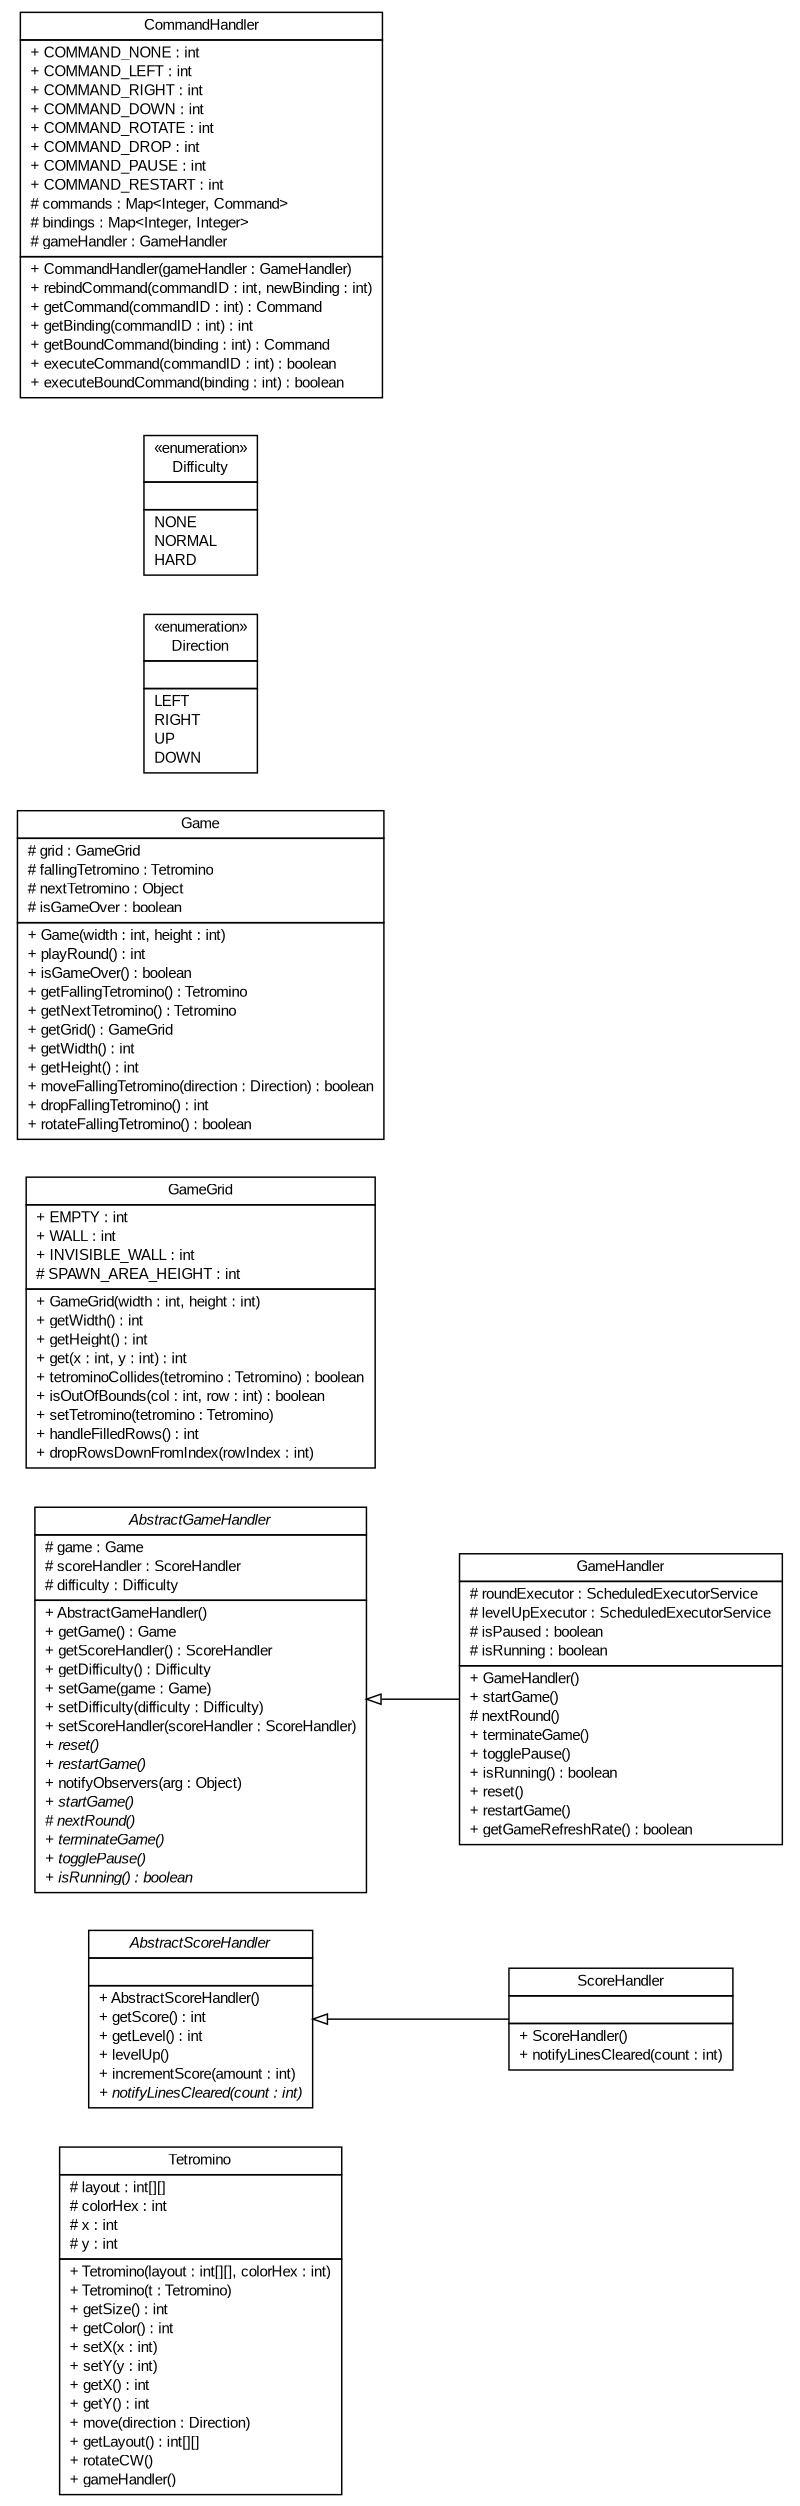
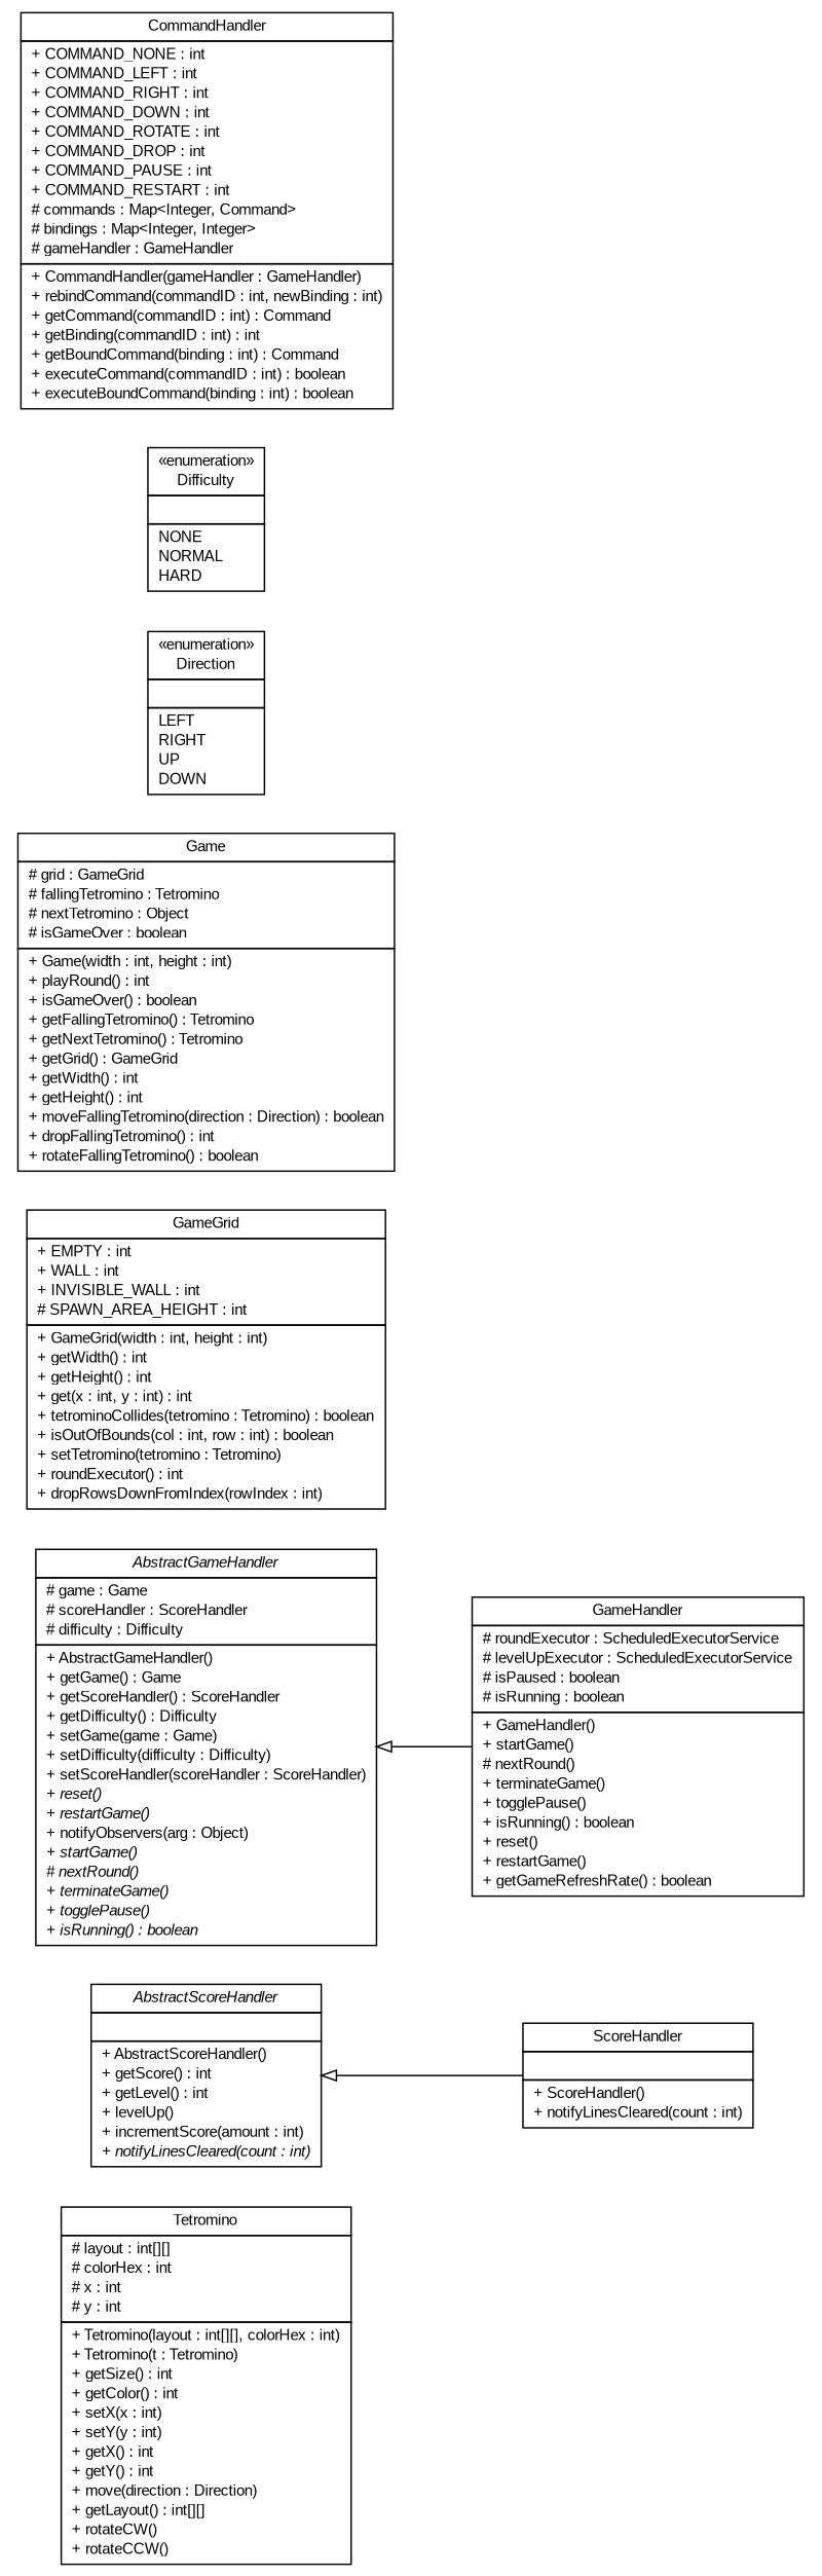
  digraph {
    nodesep=0.25
    rankdir=LR
    ranksep=0.5
    node [fontcolor=black fontname=arial fontsize=10.0 shape=plaintext]
    edge [arrowtail=empty dir=back fontname=arial fontsize=10 headport=p labelfontname=arial labelfontsize=10 tailport=p]
-   n1 [label=<<table title="com.github.tilastokeskus.matertis.core.Tetromino" border="0" cellborder="1" cellspacing="0" cellpadding="2" port="p" href="./Tetromino.html"> 		<tr><td><table border="0" cellspacing="0" cellpadding="1"> <tr><td align="center" balign="center"> Tetromino </td></tr> 		</table></td></tr> 		<tr><td><table border="0" cellspacing="0" cellpadding="1"> <tr><td align="left" balign="left"> # layout : int[][] </td></tr> <tr><td align="left" balign="left"> # colorHex : int </td></tr> <tr><td align="left" balign="left"> # x : int </td></tr> <tr><td align="left" balign="left"> # y : int </td></tr> 		</table></td></tr> 		<tr><td><table border="0" cellspacing="0" cellpadding="1"> <tr><td align="left" balign="left"> + Tetromino(layout : int[][], colorHex : int) </td></tr> <tr><td align="left" balign="left"> + Tetromino(t : Tetromino) </td></tr> <tr><td align="left" balign="left"> + getSize() : int </td></tr> <tr><td align="left" balign="left"> + getColor() : int </td></tr> <tr><td align="left" balign="left"> + setX(x : int) </td></tr> <tr><td align="left" balign="left"> + setY(y : int) </td></tr> <tr><td align="left" balign="left"> + getX() : int </td></tr> <tr><td align="left" balign="left"> + getY() : int </td></tr> <tr><td align="left" balign="left"> + move(direction : Direction) </td></tr> <tr><td align="left" balign="left"> + getLayout() : int[][] </td></tr> <tr><td align="left" balign="left"> + rotateCW() </td></tr> <tr><td align="left" balign="left"> + gameHandler() </td></tr> 		</table></td></tr> 		</table>>]
+   n1 [label=<<table title="com.github.tilastokeskus.matertis.core.Tetromino" border="0" cellborder="1" cellspacing="0" cellpadding="2" port="p" href="./Tetromino.html"> 		<tr><td><table border="0" cellspacing="0" cellpadding="1"> <tr><td align="center" balign="center"> Tetromino </td></tr> 		</table></td></tr> 		<tr><td><table border="0" cellspacing="0" cellpadding="1"> <tr><td align="left" balign="left"> # layout : int[][] </td></tr> <tr><td align="left" balign="left"> # colorHex : int </td></tr> <tr><td align="left" balign="left"> # x : int </td></tr> <tr><td align="left" balign="left"> # y : int </td></tr> 		</table></td></tr> 		<tr><td><table border="0" cellspacing="0" cellpadding="1"> <tr><td align="left" balign="left"> + Tetromino(layout : int[][], colorHex : int) </td></tr> <tr><td align="left" balign="left"> + Tetromino(t : Tetromino) </td></tr> <tr><td align="left" balign="left"> + getSize() : int </td></tr> <tr><td align="left" balign="left"> + getColor() : int </td></tr> <tr><td align="left" balign="left"> + setX(x : int) </td></tr> <tr><td align="left" balign="left"> + setY(y : int) </td></tr> <tr><td align="left" balign="left"> + getX() : int </td></tr> <tr><td align="left" balign="left"> + getY() : int </td></tr> <tr><td align="left" balign="left"> + move(direction : Direction) </td></tr> <tr><td align="left" balign="left"> + getLayout() : int[][] </td></tr> <tr><td align="left" balign="left"> + rotateCW() </td></tr> <tr><td align="left" balign="left"> + rotateCCW() </td></tr> 		</table></td></tr> 		</table>>]
    n2 [label=<<table title="com.github.tilastokeskus.matertis.core.ScoreHandler" border="0" cellborder="1" cellspacing="0" cellpadding="2" port="p" href="./ScoreHandler.html"> 		<tr><td><table border="0" cellspacing="0" cellpadding="1"> <tr><td align="center" balign="center"> ScoreHandler </td></tr> 		</table></td></tr> 		<tr><td><table border="0" cellspacing="0" cellpadding="1"> <tr><td align="left" balign="left">  </td></tr> 		</table></td></tr> 		<tr><td><table border="0" cellspacing="0" cellpadding="1"> <tr><td align="left" balign="left"> + ScoreHandler() </td></tr> <tr><td align="left" balign="left"> + notifyLinesCleared(count : int) </td></tr> 		</table></td></tr> 		</table>>]
    n3 [label=<<table title="com.github.tilastokeskus.matertis.core.GameHandler" border="0" cellborder="1" cellspacing="0" cellpadding="2" port="p" href="./GameHandler.html"> 		<tr><td><table border="0" cellspacing="0" cellpadding="1"> <tr><td align="center" balign="center"> GameHandler </td></tr> 		</table></td></tr> 		<tr><td><table border="0" cellspacing="0" cellpadding="1"> <tr><td align="left" balign="left"> # roundExecutor : ScheduledExecutorService </td></tr> <tr><td align="left" balign="left"> # levelUpExecutor : ScheduledExecutorService </td></tr> <tr><td align="left" balign="left"> # isPaused : boolean </td></tr> <tr><td align="left" balign="left"> # isRunning : boolean </td></tr> 		</table></td></tr> 		<tr><td><table border="0" cellspacing="0" cellpadding="1"> <tr><td align="left" balign="left"> + GameHandler() </td></tr> <tr><td align="left" balign="left"> + startGame() </td></tr> <tr><td align="left" balign="left"> # nextRound() </td></tr> <tr><td align="left" balign="left"> + terminateGame() </td></tr> <tr><td align="left" balign="left"> + togglePause() </td></tr> <tr><td align="left" balign="left"> + isRunning() : boolean </td></tr> <tr><td align="left" balign="left"> + reset() </td></tr> <tr><td align="left" balign="left"> + restartGame() </td></tr> <tr><td align="left" balign="left"> + getGameRefreshRate() : boolean </td></tr> 		</table></td></tr> 		</table>>]
-   n4 [label=<<table title="com.github.tilastokeskus.matertis.core.GameGrid" border="0" cellborder="1" cellspacing="0" cellpadding="2" port="p" href="./GameGrid.html"> 		<tr><td><table border="0" cellspacing="0" cellpadding="1"> <tr><td align="center" balign="center"> GameGrid </td></tr> 		</table></td></tr> 		<tr><td><table border="0" cellspacing="0" cellpadding="1"> <tr><td align="left" balign="left"> + EMPTY : int </td></tr> <tr><td align="left" balign="left"> + WALL : int </td></tr> <tr><td align="left" balign="left"> + INVISIBLE_WALL : int </td></tr> <tr><td align="left" balign="left"> # SPAWN_AREA_HEIGHT : int </td></tr> 		</table></td></tr> 		<tr><td><table border="0" cellspacing="0" cellpadding="1"> <tr><td align="left" balign="left"> + GameGrid(width : int, height : int) </td></tr> <tr><td align="left" balign="left"> + getWidth() : int </td></tr> <tr><td align="left" balign="left"> + getHeight() : int </td></tr> <tr><td align="left" balign="left"> + get(x : int, y : int) : int </td></tr> <tr><td align="left" balign="left"> + tetrominoCollides(tetromino : Tetromino) : boolean </td></tr> <tr><td align="left" balign="left"> + isOutOfBounds(col : int, row : int) : boolean </td></tr> <tr><td align="left" balign="left"> + setTetromino(tetromino : Tetromino) </td></tr> <tr><td align="left" balign="left"> + handleFilledRows() : int </td></tr> <tr><td align="left" balign="left"> + dropRowsDownFromIndex(rowIndex : int) </td></tr> 		</table></td></tr> 		</table>>]
+   n4 [label=<<table title="com.github.tilastokeskus.matertis.core.GameGrid" border="0" cellborder="1" cellspacing="0" cellpadding="2" port="p" href="./GameGrid.html"> 		<tr><td><table border="0" cellspacing="0" cellpadding="1"> <tr><td align="center" balign="center"> GameGrid </td></tr> 		</table></td></tr> 		<tr><td><table border="0" cellspacing="0" cellpadding="1"> <tr><td align="left" balign="left"> + EMPTY : int </td></tr> <tr><td align="left" balign="left"> + WALL : int </td></tr> <tr><td align="left" balign="left"> + INVISIBLE_WALL : int </td></tr> <tr><td align="left" balign="left"> # SPAWN_AREA_HEIGHT : int </td></tr> 		</table></td></tr> 		<tr><td><table border="0" cellspacing="0" cellpadding="1"> <tr><td align="left" balign="left"> + GameGrid(width : int, height : int) </td></tr> <tr><td align="left" balign="left"> + getWidth() : int </td></tr> <tr><td align="left" balign="left"> + getHeight() : int </td></tr> <tr><td align="left" balign="left"> + get(x : int, y : int) : int </td></tr> <tr><td align="left" balign="left"> + tetrominoCollides(tetromino : Tetromino) : boolean </td></tr> <tr><td align="left" balign="left"> + isOutOfBounds(col : int, row : int) : boolean </td></tr> <tr><td align="left" balign="left"> + setTetromino(tetromino : Tetromino) </td></tr> <tr><td align="left" balign="left"> + roundExecutor() : int </td></tr> <tr><td align="left" balign="left"> + dropRowsDownFromIndex(rowIndex : int) </td></tr> 		</table></td></tr> 		</table>>]
    n5 [label=<<table title="com.github.tilastokeskus.matertis.core.Game" border="0" cellborder="1" cellspacing="0" cellpadding="2" port="p" href="./Game.html"> 		<tr><td><table border="0" cellspacing="0" cellpadding="1"> <tr><td align="center" balign="center"> Game </td></tr> 		</table></td></tr> 		<tr><td><table border="0" cellspacing="0" cellpadding="1"> <tr><td align="left" balign="left"> # grid : GameGrid </td></tr> <tr><td align="left" balign="left"> # fallingTetromino : Tetromino </td></tr> <tr><td align="left" balign="left"> # nextTetromino : Object </td></tr> <tr><td align="left" balign="left"> # isGameOver : boolean </td></tr> 		</table></td></tr> 		<tr><td><table border="0" cellspacing="0" cellpadding="1"> <tr><td align="left" balign="left"> + Game(width : int, height : int) </td></tr> <tr><td align="left" balign="left"> + playRound() : int </td></tr> <tr><td align="left" balign="left"> + isGameOver() : boolean </td></tr> <tr><td align="left" balign="left"> + getFallingTetromino() : Tetromino </td></tr> <tr><td align="left" balign="left"> + getNextTetromino() : Tetromino </td></tr> <tr><td align="left" balign="left"> + getGrid() : GameGrid </td></tr> <tr><td align="left" balign="left"> + getWidth() : int </td></tr> <tr><td align="left" balign="left"> + getHeight() : int </td></tr> <tr><td align="left" balign="left"> + moveFallingTetromino(direction : Direction) : boolean </td></tr> <tr><td align="left" balign="left"> + dropFallingTetromino() : int </td></tr> <tr><td align="left" balign="left"> + rotateFallingTetromino() : boolean </td></tr> 		</table></td></tr> 		</table>>]
    n6 [label=<<table title="com.github.tilastokeskus.matertis.core.Direction" border="0" cellborder="1" cellspacing="0" cellpadding="2" port="p" href="./Direction.html"> 		<tr><td><table border="0" cellspacing="0" cellpadding="1"> <tr><td align="center" balign="center"> &#171;enumeration&#187; </td></tr> <tr><td align="center" balign="center"> Direction </td></tr> 		</table></td></tr> 		<tr><td><table border="0" cellspacing="0" cellpadding="1"> <tr><td align="left" balign="left">  </td></tr> 		</table></td></tr> 		<tr><td><table border="0" cellspacing="0" cellpadding="1"> <tr><td align="left" balign="left"> LEFT </td></tr> <tr><td align="left" balign="left"> RIGHT </td></tr> <tr><td align="left" balign="left"> UP </td></tr> <tr><td align="left" balign="left"> DOWN </td></tr> 		</table></td></tr> 		</table>>]
    n7 [label=<<table title="com.github.tilastokeskus.matertis.core.Difficulty" border="0" cellborder="1" cellspacing="0" cellpadding="2" port="p" href="./Difficulty.html"> 		<tr><td><table border="0" cellspacing="0" cellpadding="1"> <tr><td align="center" balign="center"> &#171;enumeration&#187; </td></tr> <tr><td align="center" balign="center"> Difficulty </td></tr> 		</table></td></tr> 		<tr><td><table border="0" cellspacing="0" cellpadding="1"> <tr><td align="left" balign="left">  </td></tr> 		</table></td></tr> 		<tr><td><table border="0" cellspacing="0" cellpadding="1"> <tr><td align="left" balign="left"> NONE </td></tr> <tr><td align="left" balign="left"> NORMAL </td></tr> <tr><td align="left" balign="left"> HARD </td></tr> 		</table></td></tr> 		</table>>]
    n8 [label=<<table title="com.github.tilastokeskus.matertis.core.CommandHandler" border="0" cellborder="1" cellspacing="0" cellpadding="2" port="p" href="./CommandHandler.html"> 		<tr><td><table border="0" cellspacing="0" cellpadding="1"> <tr><td align="center" balign="center"> CommandHandler </td></tr> 		</table></td></tr> 		<tr><td><table border="0" cellspacing="0" cellpadding="1"> <tr><td align="left" balign="left"> + COMMAND_NONE : int </td></tr> <tr><td align="left" balign="left"> + COMMAND_LEFT : int </td></tr> <tr><td align="left" balign="left"> + COMMAND_RIGHT : int </td></tr> <tr><td align="left" balign="left"> + COMMAND_DOWN : int </td></tr> <tr><td align="left" balign="left"> + COMMAND_ROTATE : int </td></tr> <tr><td align="left" balign="left"> + COMMAND_DROP : int </td></tr> <tr><td align="left" balign="left"> + COMMAND_PAUSE : int </td></tr> <tr><td align="left" balign="left"> + COMMAND_RESTART : int </td></tr> <tr><td align="left" balign="left"> # commands : Map&lt;Integer, Command&gt; </td></tr> <tr><td align="left" balign="left"> # bindings : Map&lt;Integer, Integer&gt; </td></tr> <tr><td align="left" balign="left"> # gameHandler : GameHandler </td></tr> 		</table></td></tr> 		<tr><td><table border="0" cellspacing="0" cellpadding="1"> <tr><td align="left" balign="left"> + CommandHandler(gameHandler : GameHandler) </td></tr> <tr><td align="left" balign="left"> + rebindCommand(commandID : int, newBinding : int) </td></tr> <tr><td align="left" balign="left"> + getCommand(commandID : int) : Command </td></tr> <tr><td align="left" balign="left"> + getBinding(commandID : int) : int </td></tr> <tr><td align="left" balign="left"> + getBoundCommand(binding : int) : Command </td></tr> <tr><td align="left" balign="left"> + executeCommand(commandID : int) : boolean </td></tr> <tr><td align="left" balign="left"> + executeBoundCommand(binding : int) : boolean </td></tr> 		</table></td></tr> 		</table>>]
    n9 [label=<<table title="com.github.tilastokeskus.matertis.core.AbstractScoreHandler" border="0" cellborder="1" cellspacing="0" cellpadding="2" port="p" href="./AbstractScoreHandler.html"> 		<tr><td><table border="0" cellspacing="0" cellpadding="1"> <tr><td align="center" balign="center"><font face="arial italic"> AbstractScoreHandler </font></td></tr> 		</table></td></tr> 		<tr><td><table border="0" cellspacing="0" cellpadding="1"> <tr><td align="left" balign="left">  </td></tr> 		</table></td></tr> 		<tr><td><table border="0" cellspacing="0" cellpadding="1"> <tr><td align="left" balign="left"> + AbstractScoreHandler() </td></tr> <tr><td align="left" balign="left"> + getScore() : int </td></tr> <tr><td align="left" balign="left"> + getLevel() : int </td></tr> <tr><td align="left" balign="left"> + levelUp() </td></tr> <tr><td align="left" balign="left"> + incrementScore(amount : int) </td></tr> <tr><td align="left" balign="left"><font face="arial italic" point-size="10.0"> + notifyLinesCleared(count : int) </font></td></tr> 		</table></td></tr> 		</table>>]
    n10 [label=<<table title="com.github.tilastokeskus.matertis.core.AbstractGameHandler" border="0" cellborder="1" cellspacing="0" cellpadding="2" port="p" href="./AbstractGameHandler.html"> 		<tr><td><table border="0" cellspacing="0" cellpadding="1"> <tr><td align="center" balign="center"><font face="arial italic"> AbstractGameHandler </font></td></tr> 		</table></td></tr> 		<tr><td><table border="0" cellspacing="0" cellpadding="1"> <tr><td align="left" balign="left"> # game : Game </td></tr> <tr><td align="left" balign="left"> # scoreHandler : ScoreHandler </td></tr> <tr><td align="left" balign="left"> # difficulty : Difficulty </td></tr> 		</table></td></tr> 		<tr><td><table border="0" cellspacing="0" cellpadding="1"> <tr><td align="left" balign="left"> + AbstractGameHandler() </td></tr> <tr><td align="left" balign="left"> + getGame() : Game </td></tr> <tr><td align="left" balign="left"> + getScoreHandler() : ScoreHandler </td></tr> <tr><td align="left" balign="left"> + getDifficulty() : Difficulty </td></tr> <tr><td align="left" balign="left"> + setGame(game : Game) </td></tr> <tr><td align="left" balign="left"> + setDifficulty(difficulty : Difficulty) </td></tr> <tr><td align="left" balign="left"> + setScoreHandler(scoreHandler : ScoreHandler) </td></tr> <tr><td align="left" balign="left"><font face="arial italic" point-size="10.0"> + reset() </font></td></tr> <tr><td align="left" balign="left"><font face="arial italic" point-size="10.0"> + restartGame() </font></td></tr> <tr><td align="left" balign="left"> + notifyObservers(arg : Object) </td></tr> <tr><td align="left" balign="left"><font face="arial italic" point-size="10.0"> + startGame() </font></td></tr> <tr><td align="left" balign="left"><font face="arial italic" point-size="10.0"> # nextRound() </font></td></tr> <tr><td align="left" balign="left"><font face="arial italic" point-size="10.0"> + terminateGame() </font></td></tr> <tr><td align="left" balign="left"><font face="arial italic" point-size="10.0"> + togglePause() </font></td></tr> <tr><td align="left" balign="left"><font face="arial italic" point-size="10.0"> + isRunning() : boolean </font></td></tr> 		</table></td></tr> 		</table>>]
    n9 -> n2
    n10 -> n3
  }
